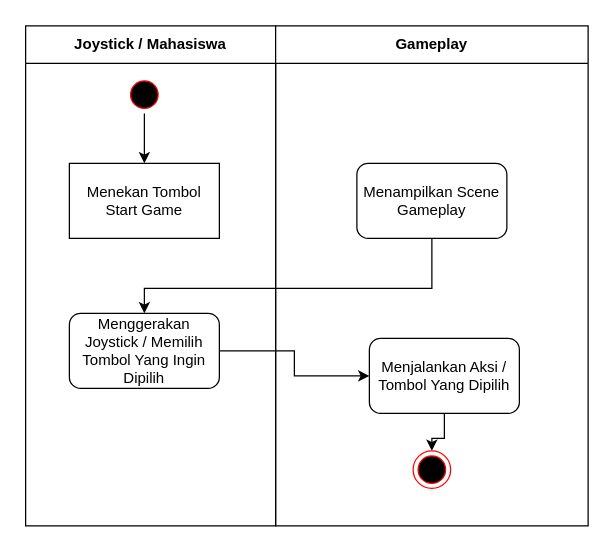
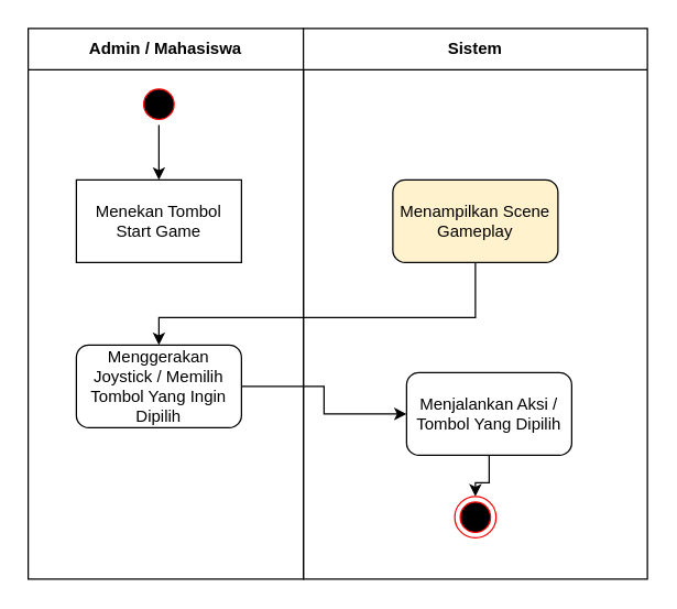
  <mxCell id="0" />
  <mxCell id="1" parent="0" />
- <mxCell id="2" value="Joystick / Mahasiswa" style="swimlane;whiteSpace=wrap;html=1;startSize=30;" parent="1" vertex="1"><mxGeometry x="20" y="20" width="200" height="400" as="geometry" /></mxCell>
+ <mxCell id="2" value="Admin / Mahasiswa" style="swimlane;whiteSpace=wrap;html=1;startSize=30;" parent="1" vertex="1"><mxGeometry x="20" y="20" width="200" height="400" as="geometry" /></mxCell>
  <mxCell id="3" style="edgeStyle=orthogonalEdgeStyle;rounded=0;orthogonalLoop=1;jettySize=auto;html=1;entryX=0.5;entryY=0;entryDx=0;entryDy=0;" parent="2" source="4" target="5" edge="1"><mxGeometry relative="1" as="geometry"><mxPoint x="95" y="110" as="targetPoint" /></mxGeometry></mxCell>
  <mxCell id="4" value="" style="ellipse;html=1;shape=startState;fillColor=#000000;strokeColor=#ff0000;" parent="2" vertex="1"><mxGeometry x="80" y="40" width="30" height="30" as="geometry" /></mxCell>
  <mxCell id="5" value="Menekan Tombol Start Game" style="whiteSpace=wrap;html=1;rounded=0;" parent="2" vertex="1"><mxGeometry x="35" y="110" width="120" height="60" as="geometry" /></mxCell>
  <mxCell id="6" value="Menggerakan Joystick / Memilih Tombol Yang Ingin Dipilih" style="whiteSpace=wrap;html=1;rounded=1;" parent="2" vertex="1"><mxGeometry x="35" y="230" width="120" height="60" as="geometry" /></mxCell>
- <mxCell id="7" value="Gameplay" style="swimlane;whiteSpace=wrap;html=1;startSize=30;" parent="1" vertex="1"><mxGeometry x="220" y="20" width="250" height="400" as="geometry" /></mxCell>
- <mxCell id="8" value="Menampilkan Scene Gameplay" style="whiteSpace=wrap;html=1;rounded=1;" parent="7" vertex="1"><mxGeometry x="65" y="110" width="120" height="60" as="geometry" /></mxCell>
+ <mxCell id="7" value="Sistem" style="swimlane;whiteSpace=wrap;html=1;startSize=30;" parent="1" vertex="1"><mxGeometry x="220" y="20" width="250" height="400" as="geometry" /></mxCell>
+ <mxCell id="8" value="Menampilkan Scene Gameplay" style="whiteSpace=wrap;html=1;rounded=1;fillColor=#fff2cc;" parent="7" vertex="1"><mxGeometry x="65" y="110" width="120" height="60" as="geometry" /></mxCell>
  <mxCell id="9" style="edgeStyle=orthogonalEdgeStyle;rounded=0;orthogonalLoop=1;jettySize=auto;html=1;entryX=0.5;entryY=0;entryDx=0;entryDy=0;" parent="7" source="10" target="11" edge="1"><mxGeometry relative="1" as="geometry" /></mxCell>
  <mxCell id="10" value="Menjalankan Aksi / Tombol Yang Dipilih" style="whiteSpace=wrap;html=1;rounded=1;" parent="7" vertex="1"><mxGeometry x="75" y="250" width="120" height="60" as="geometry" /></mxCell>
  <mxCell id="11" value="" style="ellipse;html=1;shape=endState;fillColor=#000000;strokeColor=#ff0000;" parent="7" vertex="1"><mxGeometry x="110" y="340" width="30" height="30" as="geometry" /></mxCell>
  <mxCell id="12" style="edgeStyle=orthogonalEdgeStyle;rounded=0;orthogonalLoop=1;jettySize=auto;html=1;entryX=0.5;entryY=0;entryDx=0;entryDy=0;exitX=0.5;exitY=1;exitDx=0;exitDy=0;" parent="1" source="8" target="6" edge="1"><mxGeometry relative="1" as="geometry"><Array as="points"><mxPoint x="345" y="230" /><mxPoint x="115" y="230" /></Array></mxGeometry></mxCell>
  <mxCell id="13" style="edgeStyle=orthogonalEdgeStyle;rounded=0;orthogonalLoop=1;jettySize=auto;html=1;entryX=0;entryY=0.5;entryDx=0;entryDy=0;" parent="1" source="6" target="10" edge="1"><mxGeometry relative="1" as="geometry" /></mxCell>
